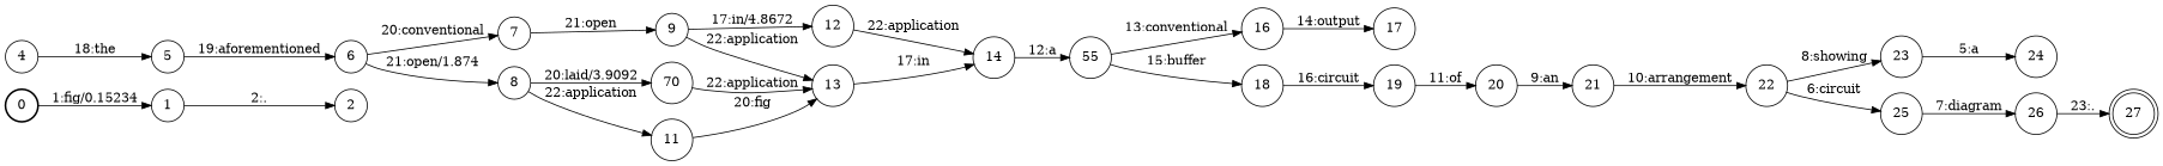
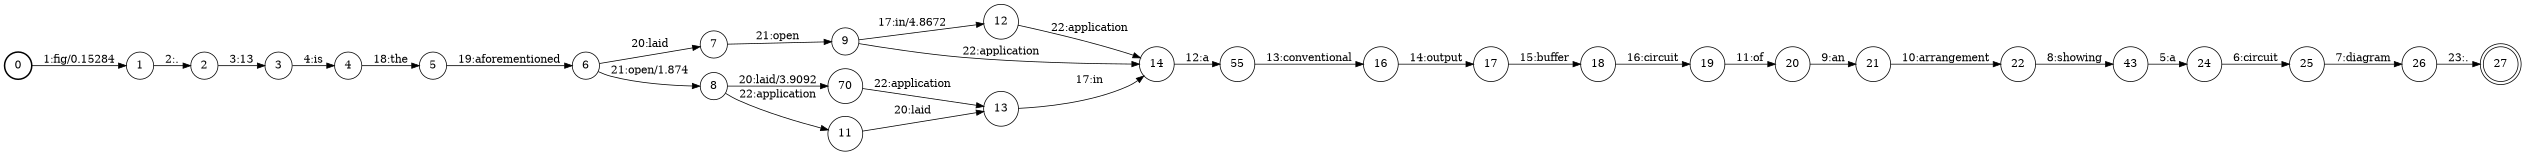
  digraph {
    nodesep=0.25
    rankdir=LR
    ranksep=0.4
    node [fontsize=14 shape=circle style=solid]
    edge [fontsize=14]
    n1 [label=0 style=bold]
    n2 [label=1]
    n3 [label=2]
+   n4 [label=3]
    n5 [label=4]
    n6 [label=5]
    n7 [label=6]
    n8 [label=7]
    n9 [label=8]
    n10 [label=9]
    n11 [label=70]
    n12 [label=11]
    n13 [label=12]
    n14 [label=13]
    n15 [label=14]
    n16 [label=55]
    n17 [label=16]
    n18 [label=17]
    n19 [label=18]
    n20 [label=19]
    n21 [label=20]
    n22 [label=21]
    n23 [label=22]
-   n24 [label=23]
+   n24 [label=43]
    n25 [label=24]
    n26 [label=25]
    n27 [label=26]
    n28 [label=27 shape=doublecircle]
-   n1 -> n2 [label="1:fig/0.15234"]
+   n1 -> n2 [label="1:fig/0.15284"]
    n2 -> n3 [label="2:."]
+   n3 -> n4 [label="3:13"]
+   n4 -> n5 [label="4:is"]
    n5 -> n6 [label="18:the"]
    n6 -> n7 [label="19:aforementioned"]
-   n7 -> n8 [label="20:conventional"]
+   n7 -> n8 [label="20:laid"]
    n7 -> n9 [label="21:open/1.874"]
    n8 -> n10 [label="21:open"]
    n9 -> n11 [label="20:laid/3.9092"]
    n9 -> n12 [label="22:application"]
    n10 -> n13 [label="17:in/4.8672"]
-   n10 -> n14 [label="22:application"]
+   n10 -> n15 [label="22:application"]
    n11 -> n14 [label="22:application"]
-   n12 -> n14 [label="20:fig"]
+   n12 -> n14 [label="20:laid"]
    n13 -> n15 [label="22:application"]
    n14 -> n15 [label="17:in"]
    n15 -> n16 [label="12:a"]
    n16 -> n17 [label="13:conventional"]
    n17 -> n18 [label="14:output"]
-   n16 -> n19 [label="15:buffer"]
+   n18 -> n19 [label="15:buffer"]
    n19 -> n20 [label="16:circuit"]
    n20 -> n21 [label="11:of"]
    n21 -> n22 [label="9:an"]
    n22 -> n23 [label="10:arrangement"]
    n23 -> n24 [label="8:showing"]
    n24 -> n25 [label="5:a"]
-   n23 -> n26 [label="6:circuit"]
+   n25 -> n26 [label="6:circuit"]
    n26 -> n27 [label="7:diagram"]
    n27 -> n28 [label="23:."]
  }
